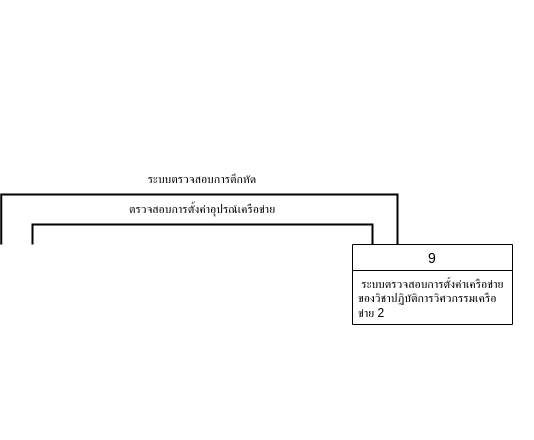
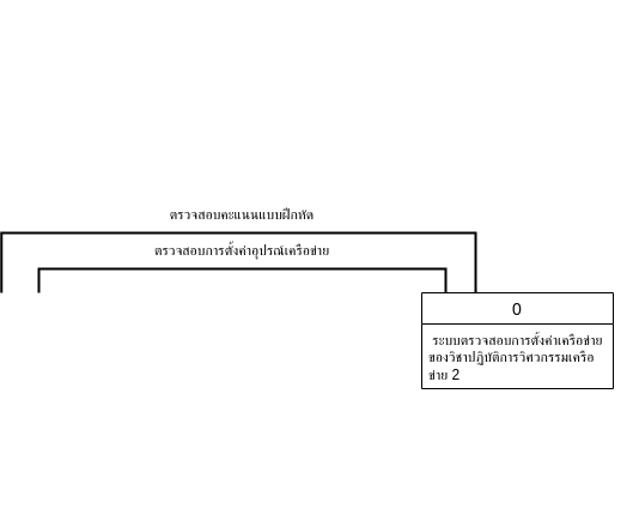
  <mxCell id="0" />
  <mxCell id="1" parent="0" />
  <mxCell id="2" value="" style="strokeWidth=2;html=1;shape=mxgraph.flowchart.annotation_1;align=left;pointerEvents=1;rotation=90;" vertex="1" parent="1"><mxGeometry x="101.88" y="20.88" width="50" height="396.25" as="geometry" /></mxCell>
- <mxCell id="3" value="9" style="swimlane;fontStyle=0;childLayout=stackLayout;horizontal=1;startSize=26;horizontalStack=0;resizeParent=1;resizeParentMax=0;resizeLast=0;collapsible=1;marginBottom=0;align=center;fontSize=14;" vertex="1" parent="1"><mxGeometry x="280" y="244" width="160" height="80" as="geometry" /></mxCell>
+ <mxCell id="3" value="0" style="swimlane;fontStyle=0;childLayout=stackLayout;horizontal=1;startSize=26;horizontalStack=0;resizeParent=1;resizeParentMax=0;resizeLast=0;collapsible=1;marginBottom=0;align=center;fontSize=14;" vertex="1" parent="1"><mxGeometry x="280" y="244" width="160" height="80" as="geometry" /></mxCell>
  <mxCell id="4" value="&amp;nbsp;ระบบตรวจสอบการตั้งค่าเครือข่ายของวิชาปฏิบัติการวิศวกรรมเครือข่าย 2" style="text;strokeColor=none;fillColor=none;spacingLeft=4;spacingRight=4;overflow=hidden;rotatable=0;points=[[0,0.5],[1,0.5]];portConstraint=eastwest;fontSize=12;whiteSpace=wrap;html=1;" vertex="1" parent="3"><mxGeometry y="26" width="160" height="54" as="geometry" /></mxCell>
  <mxCell id="5" value="" style="strokeWidth=2;html=1;shape=mxgraph.flowchart.annotation_1;align=left;pointerEvents=1;rotation=90;" vertex="1" parent="1"><mxGeometry x="120" y="64" width="20" height="340" as="geometry" /></mxCell>
  <mxCell id="6" value="ตรวจสอบการตั้งค่าอุปรณ์เครือข่าย" style="text;html=1;align=center;verticalAlign=middle;whiteSpace=wrap;rounded=0;" vertex="1" parent="1"><mxGeometry x="20" y="194" width="220" height="30" as="geometry" /></mxCell>
- <mxCell id="7" value="ระบบตรวจสอบการตึกหัด" style="text;html=1;align=center;verticalAlign=middle;whiteSpace=wrap;rounded=0;" vertex="1" parent="1"><mxGeometry x="20" y="164" width="220" height="30" as="geometry" /></mxCell>
+ <mxCell id="7" value="ตรวจสอบคะแนนแบบฝึกหัด" style="text;html=1;align=center;verticalAlign=middle;whiteSpace=wrap;rounded=0;" vertex="1" parent="1"><mxGeometry x="20" y="164" width="220" height="30" as="geometry" /></mxCell>
